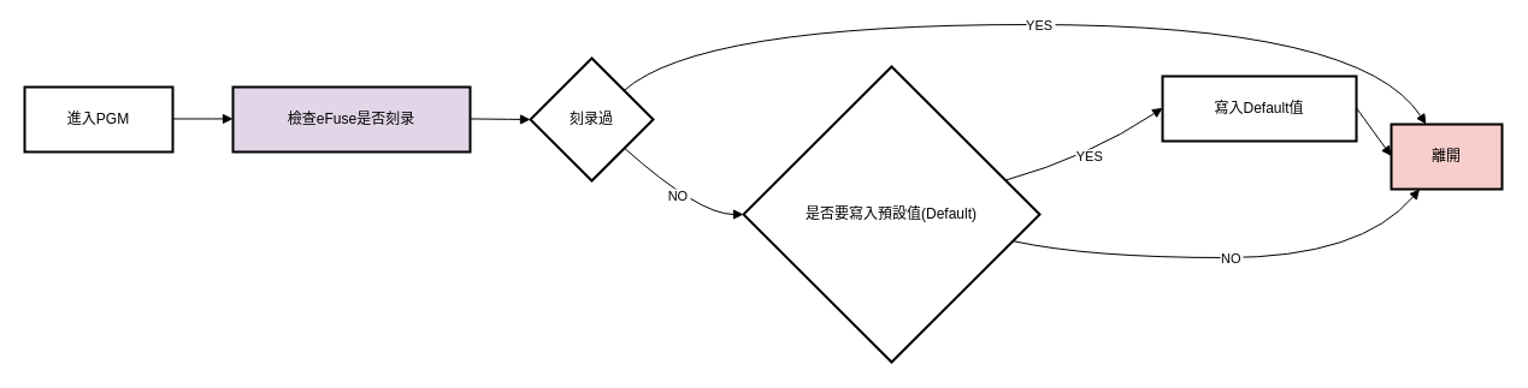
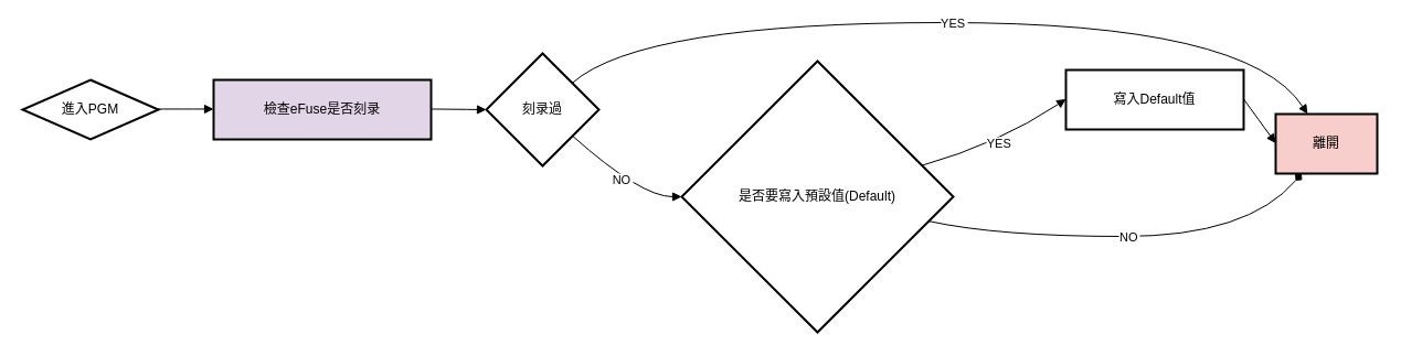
  <mxCell id="0" />
  <mxCell id="1" parent="0" />
- <mxCell id="2" value="進入PGM" style="whiteSpace=wrap;strokeWidth=2;" vertex="1" parent="1"><mxGeometry x="20" y="72" width="123" height="54" as="geometry" /></mxCell>
+ <mxCell id="2" value="進入PGM" style="rhombus;whiteSpace=wrap;strokeWidth=2;" vertex="1" parent="1"><mxGeometry x="20" y="72" width="123" height="54" as="geometry" /></mxCell>
  <mxCell id="3" value="檢查eFuse是否刻录" style="whiteSpace=wrap;strokeWidth=2;fillColor=#e1d5e7;" vertex="1" parent="1"><mxGeometry x="193" y="72" width="197" height="54" as="geometry" /></mxCell>
  <mxCell id="4" value="離開" style="whiteSpace=wrap;strokeWidth=2;fillColor=#f8cecc;" vertex="1" parent="1"><mxGeometry x="1155" y="103" width="92" height="54" as="geometry" /></mxCell>
  <mxCell id="5" value="刻录過" style="rhombus;strokeWidth=2;whiteSpace=wrap;" vertex="1" parent="1"><mxGeometry x="440" y="48" width="102" height="102" as="geometry" /></mxCell>
  <mxCell id="6" value="是否要寫入預設值(Default)" style="rhombus;strokeWidth=2;whiteSpace=wrap;" vertex="1" parent="1"><mxGeometry x="617" y="55" width="246" height="246" as="geometry" /></mxCell>
  <mxCell id="7" value="寫入Default值" style="whiteSpace=wrap;strokeWidth=2;" vertex="1" parent="1"><mxGeometry x="965" y="63" width="161" height="54" as="geometry" /></mxCell>
  <mxCell id="8" value="" style="curved=1;startArrow=none;endArrow=block;exitX=1;exitY=0.49;entryX=0;entryY=0.49;rounded=0;" edge="1" parent="1" source="2" target="3"><mxGeometry relative="1" as="geometry"><Array as="points" /></mxGeometry></mxCell>
  <mxCell id="9" value="" style="curved=1;startArrow=none;endArrow=block;exitX=1;exitY=0.49;entryX=0;entryY=0.5;rounded=0;" edge="1" parent="1" source="3" target="5"><mxGeometry relative="1" as="geometry"><Array as="points" /></mxGeometry></mxCell>
  <mxCell id="10" value="YES" style="curved=1;startArrow=none;endArrow=block;exitX=1;exitY=0.05;entryX=0.31;entryY=-0.01;rounded=0;" edge="1" parent="1" source="5" target="4"><mxGeometry relative="1" as="geometry"><Array as="points"><mxPoint x="580" y="20" /><mxPoint x="1130" y="20" /></Array></mxGeometry></mxCell>
  <mxCell id="11" value="NO" style="curved=1;startArrow=none;endArrow=block;exitX=1;exitY=0.94;entryX=0;entryY=0.5;rounded=0;" edge="1" parent="1" source="5" target="6"><mxGeometry relative="1" as="geometry"><Array as="points"><mxPoint x="580" y="178" /></Array></mxGeometry></mxCell>
  <mxCell id="12" value="YES" style="curved=1;startArrow=none;endArrow=block;exitX=1;exitY=0.35;entryX=0;entryY=0.49;rounded=0;" edge="1" parent="1" source="6" target="7"><mxGeometry relative="1" as="geometry"><Array as="points"><mxPoint x="904" y="130" /></Array></mxGeometry></mxCell>
  <mxCell id="13" value="" style="curved=1;startArrow=none;endArrow=block;exitX=0.99;exitY=0.49;entryX=0;entryY=0.49;rounded=0;" edge="1" parent="1" source="7" target="4"><mxGeometry relative="1" as="geometry"><Array as="points" /></mxGeometry></mxCell>
- <mxCell id="14" value="NO" style="curved=1;startArrow=none;endArrow=block;exitX=1;exitY=0.61;entryX=0.26;entryY=0.99;rounded=0;" edge="1" parent="1" source="6" target="4"><mxGeometry relative="1" as="geometry"><Array as="points"><mxPoint x="904" y="214" /><mxPoint x="1130" y="214" /></Array></mxGeometry></mxCell>
+ <mxCell id="14" value="NO" style="curved=1;startArrow=none;endArrow=diamond;exitX=1;exitY=0.61;entryX=0.26;entryY=0.99;rounded=0;" edge="1" parent="1" source="6" target="4"><mxGeometry relative="1" as="geometry"><Array as="points"><mxPoint x="904" y="214" /><mxPoint x="1130" y="214" /></Array></mxGeometry></mxCell>
